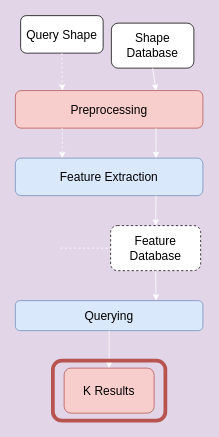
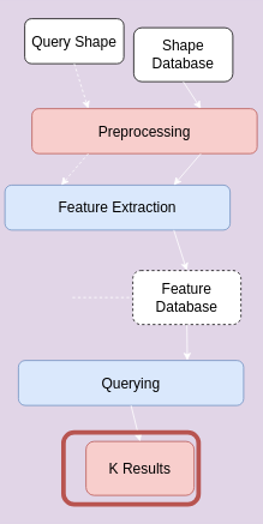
  <mxCell id="0" />
  <mxCell id="1" parent="0" />
  <mxCell id="2" value="&lt;font style=&quot;font-size: 16px&quot;&gt;Shape&lt;br&gt;Database&lt;/font&gt;" style="rounded=1;whiteSpace=wrap;html=1;" parent="1" vertex="1"><mxGeometry x="148" y="30" width="110" height="60" as="geometry" /></mxCell>
  <mxCell id="3" value="&lt;span style=&quot;font-size: 16px&quot;&gt;Query Shape&lt;/span&gt;" style="rounded=1;whiteSpace=wrap;html=1;" parent="1" vertex="1"><mxGeometry x="27" y="20" width="110" height="50" as="geometry" /></mxCell>
- <mxCell id="4" value="Feature Extraction" style="rounded=1;whiteSpace=wrap;html=1;fontSize=16;fillColor=#dae8fc;strokeColor=#6c8ebf;" parent="1" vertex="1"><mxGeometry x="20" y="210" width="250" height="50" as="geometry" /></mxCell>
+ <mxCell id="4" value="Feature Extraction" style="rounded=1;whiteSpace=wrap;html=1;fontSize=16;fillColor=#dae8fc;strokeColor=#6c8ebf;" parent="1" vertex="1"><mxGeometry x="5" y="205" width="250" height="50" as="geometry" /></mxCell>
  <mxCell id="5" value="" style="endArrow=classic;html=1;rounded=0;fontSize=16;exitX=0.5;exitY=1;exitDx=0;exitDy=0;dashed=1;entryX=0.25;entryY=0;entryDx=0;entryDy=0;strokeColor=#FFFFFF;" parent="1" source="3" target="14" edge="1"><mxGeometry width="50" height="50" relative="1" as="geometry"><mxPoint x="190" y="210" as="sourcePoint" /><mxPoint x="50" y="100" as="targetPoint" /></mxGeometry></mxCell>
  <mxCell id="6" value="" style="endArrow=classic;html=1;rounded=0;fontSize=16;exitX=0.5;exitY=1;exitDx=0;exitDy=0;entryX=0.75;entryY=0;entryDx=0;entryDy=0;strokeColor=#FFFFFF;" parent="1" source="2" target="14" edge="1"><mxGeometry width="50" height="50" relative="1" as="geometry"><mxPoint x="90" y="90" as="sourcePoint" /><mxPoint x="260" y="100" as="targetPoint" /></mxGeometry></mxCell>
  <mxCell id="7" value="&lt;span style=&quot;font-size: 16px&quot;&gt;Feature Database&lt;/span&gt;" style="rounded=1;whiteSpace=wrap;html=1;dashed=1;" parent="1" vertex="1"><mxGeometry x="147" y="300" width="120" height="60" as="geometry" /></mxCell>
  <mxCell id="8" value="" style="endArrow=classic;html=1;rounded=0;fontSize=16;exitX=0.75;exitY=1;exitDx=0;exitDy=0;entryX=0.5;entryY=0;entryDx=0;entryDy=0;strokeColor=#FFFFFF;" parent="1" source="4" target="7" edge="1"><mxGeometry width="50" height="50" relative="1" as="geometry"><mxPoint x="250" y="210" as="sourcePoint" /><mxPoint x="310" y="180" as="targetPoint" /></mxGeometry></mxCell>
- <mxCell id="9" value="Querying" style="rounded=1;whiteSpace=wrap;html=1;fontSize=16;fillColor=#dae8fc;strokeColor=#6c8ebf;" parent="1" vertex="1"><mxGeometry x="20" y="400" width="250" height="40" as="geometry" /></mxCell>
+ <mxCell id="9" value="Querying" style="rounded=1;whiteSpace=wrap;html=1;fontSize=16;fillColor=#dae8fc;strokeColor=#6c8ebf;" parent="1" vertex="1"><mxGeometry x="20" y="400" width="250" height="50" as="geometry" /></mxCell>
  <mxCell id="10" value="" style="endArrow=classic;html=1;rounded=0;fontSize=16;entryX=0.75;entryY=0;entryDx=0;entryDy=0;exitX=0.5;exitY=1;exitDx=0;exitDy=0;strokeColor=#FFFFFF;" parent="1" source="7" target="9" edge="1"><mxGeometry width="50" height="50" relative="1" as="geometry"><mxPoint x="230" y="370" as="sourcePoint" /><mxPoint x="230" y="380" as="targetPoint" /></mxGeometry></mxCell>
- <mxCell id="11" value="K Results" style="rounded=1;whiteSpace=wrap;html=1;fontSize=16;fillColor=#f8cecc;strokeColor=#b85450;" parent="1" vertex="1"><mxGeometry x="85" y="490" width="120" height="60" as="geometry" /></mxCell>
+ <mxCell id="11" value="K Results" style="rounded=1;whiteSpace=wrap;html=1;fontSize=16;fillColor=#f8cecc;strokeColor=#b85450;" parent="1" vertex="1"><mxGeometry x="95" y="490" width="120" height="60" as="geometry" /></mxCell>
  <mxCell id="12" value="" style="endArrow=classic;html=1;rounded=0;fontSize=16;exitX=0.5;exitY=1;exitDx=0;exitDy=0;entryX=0.5;entryY=0;entryDx=0;entryDy=0;strokeColor=#FFFFFF;" parent="1" source="9" target="11" edge="1"><mxGeometry width="50" height="50" relative="1" as="geometry"><mxPoint x="190" y="430" as="sourcePoint" /><mxPoint x="240" y="380" as="targetPoint" /></mxGeometry></mxCell>
  <mxCell id="13" value="" style="endArrow=none;dashed=1;html=1;rounded=0;fontSize=16;entryX=0;entryY=0.5;entryDx=0;entryDy=0;strokeColor=#FFFFFF;" parent="1" target="7" edge="1"><mxGeometry width="50" height="50" relative="1" as="geometry"><mxPoint x="80" y="330" as="sourcePoint" /><mxPoint x="200" y="390" as="targetPoint" /></mxGeometry></mxCell>
- <mxCell id="14" value="Preprocessing" style="rounded=1;whiteSpace=wrap;html=1;fontSize=16;fillColor=#f8cecc;strokeColor=#b85450;" parent="1" vertex="1"><mxGeometry x="20" y="120" width="250" height="50" as="geometry" /></mxCell>
+ <mxCell id="14" value="Preprocessing" style="rounded=1;whiteSpace=wrap;html=1;fontSize=16;fillColor=#f8cecc;strokeColor=#b85450;" parent="1" vertex="1"><mxGeometry x="35" y="120" width="250" height="50" as="geometry" /></mxCell>
  <mxCell id="15" value="" style="endArrow=classic;html=1;rounded=0;dashed=1;fontSize=16;exitX=0.25;exitY=1;exitDx=0;exitDy=0;entryX=0.25;entryY=0;entryDx=0;entryDy=0;strokeColor=#FFFFFF;" parent="1" source="14" target="4" edge="1"><mxGeometry width="50" height="50" relative="1" as="geometry"><mxPoint x="150" y="210" as="sourcePoint" /><mxPoint x="200" y="160" as="targetPoint" /></mxGeometry></mxCell>
  <mxCell id="16" value="" style="endArrow=classic;html=1;rounded=0;fontSize=16;entryX=0.75;entryY=0;entryDx=0;entryDy=0;exitX=0.75;exitY=1;exitDx=0;exitDy=0;strokeColor=#FFFFFF;" parent="1" source="14" target="4" edge="1"><mxGeometry width="50" height="50" relative="1" as="geometry"><mxPoint x="150" y="210" as="sourcePoint" /><mxPoint x="200" y="160" as="targetPoint" /></mxGeometry></mxCell>
  <mxCell id="17" value="" style="rounded=1;whiteSpace=wrap;html=1;fontSize=16;fillColor=none;strokeColor=#b85450;strokeWidth=5;" parent="1" vertex="1"><mxGeometry x="70" y="480" width="150" height="80" as="geometry" /></mxCell>
